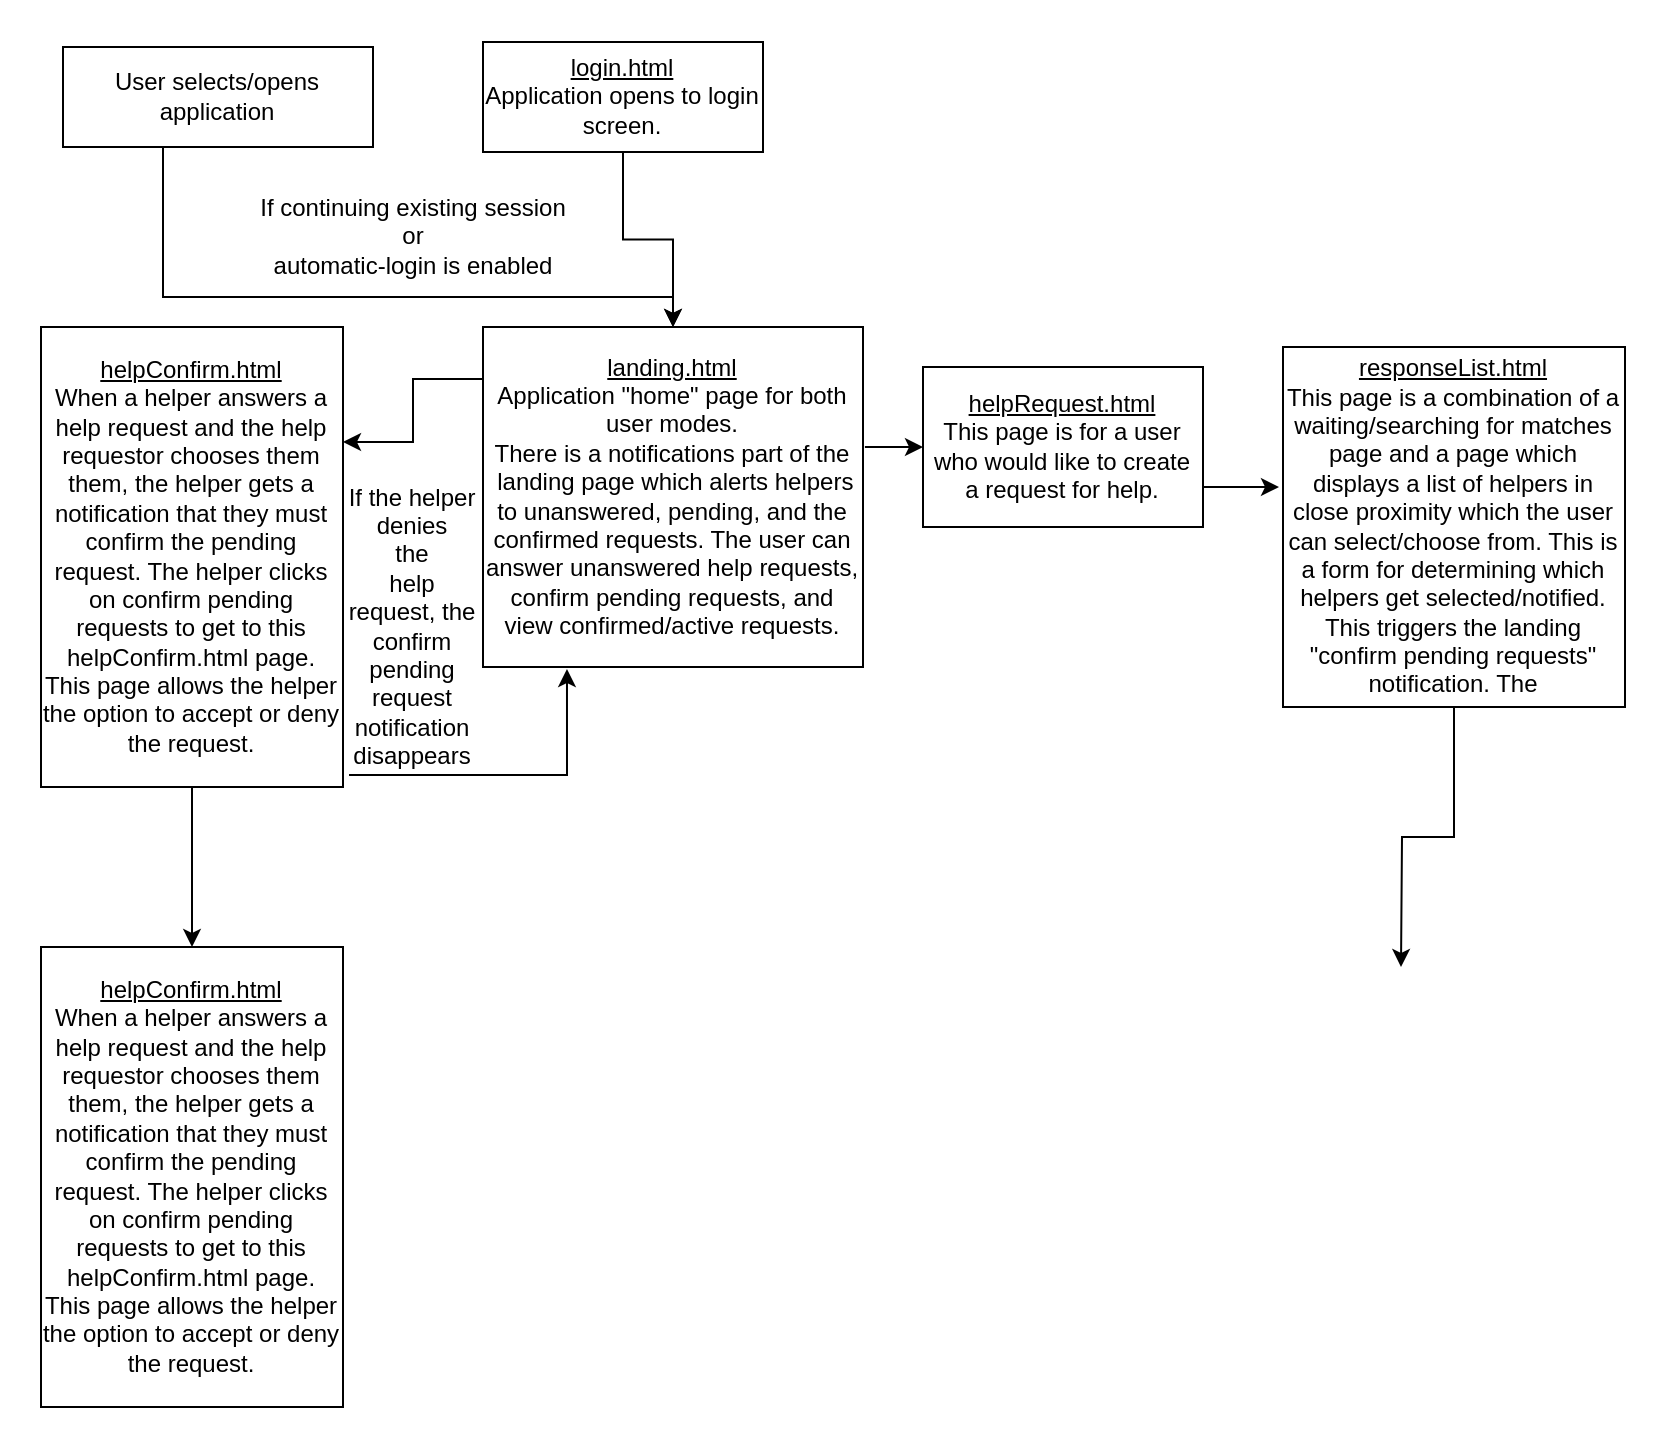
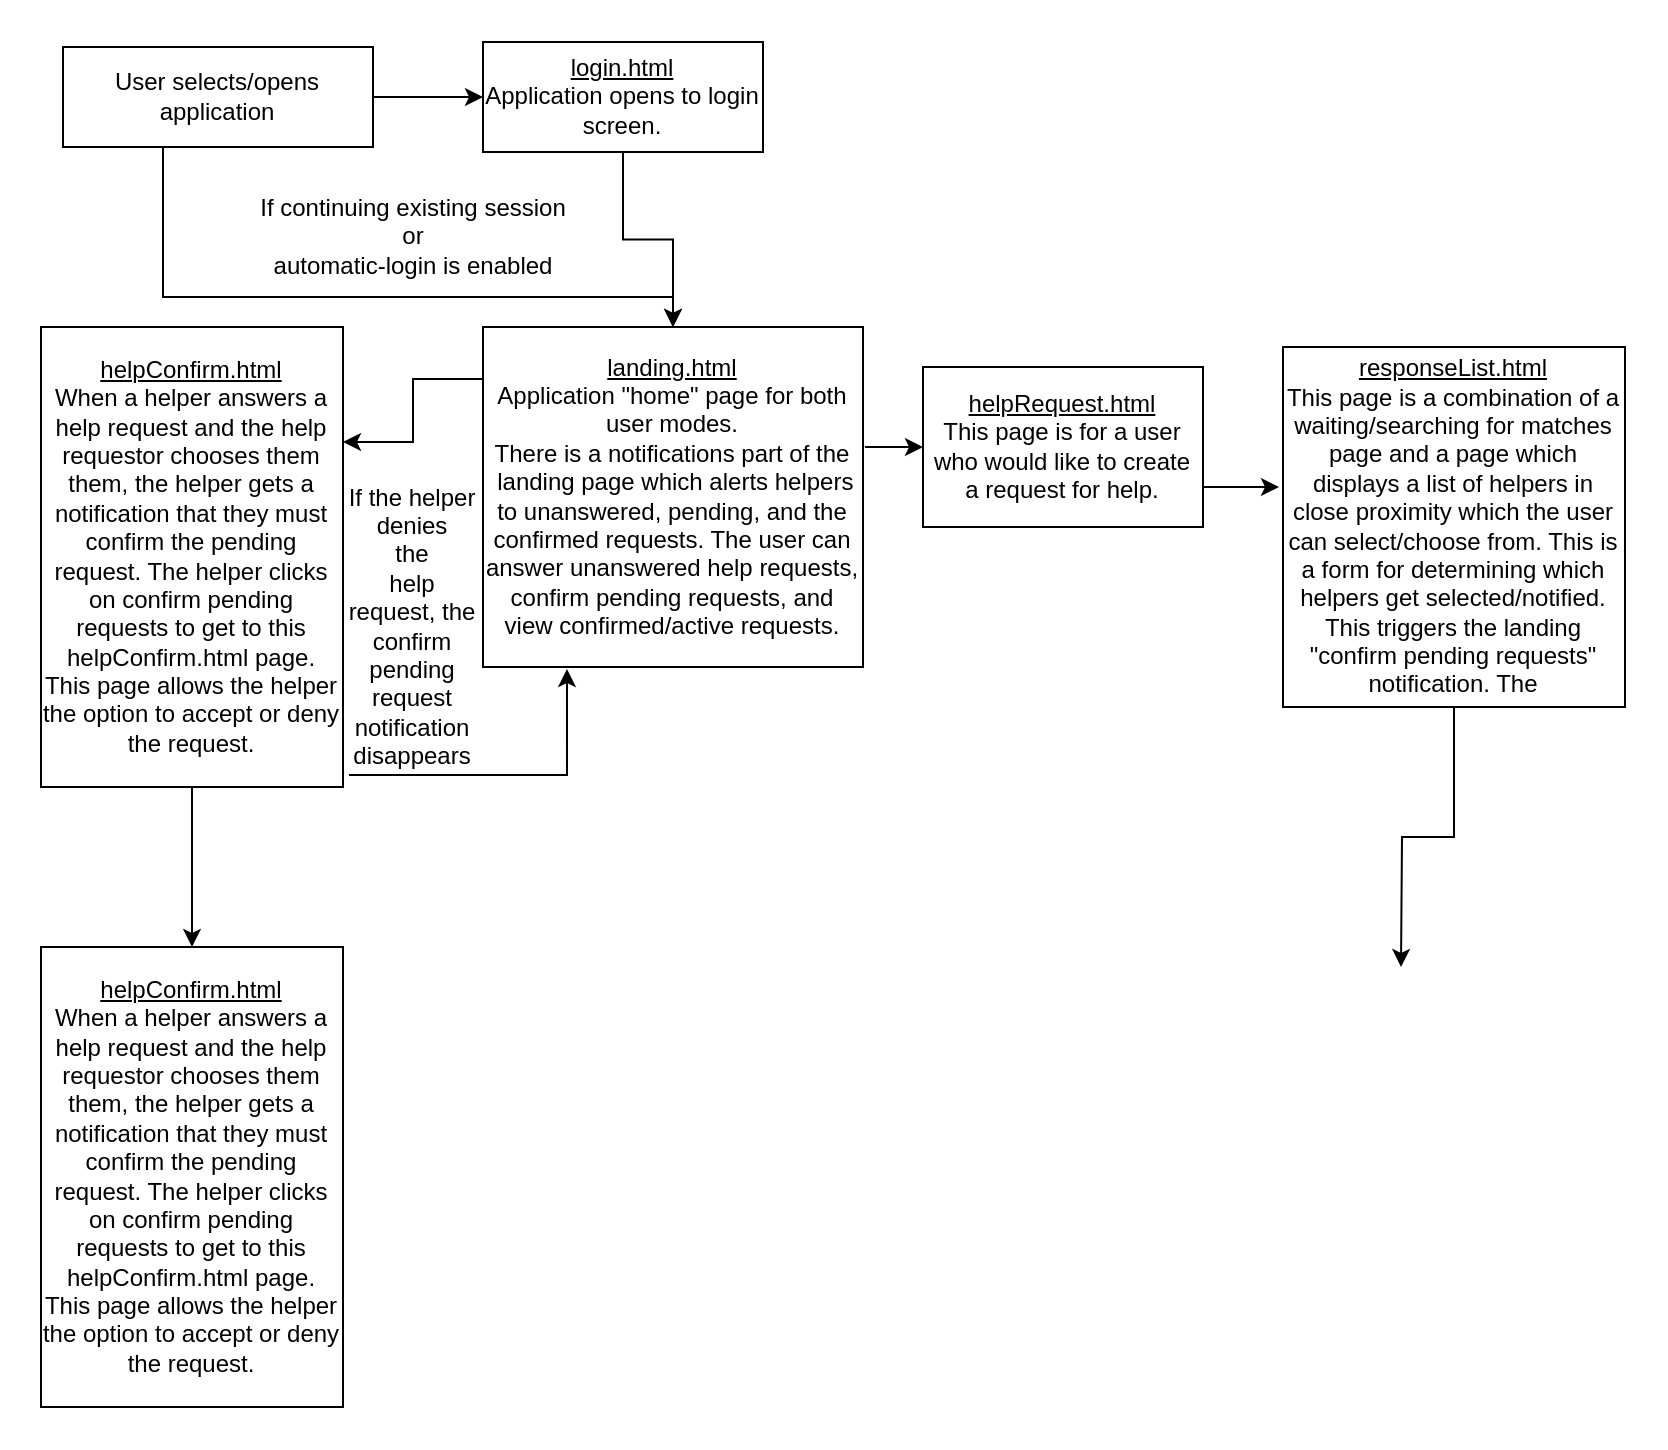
  <mxCell id="0" />
  <mxCell id="1" parent="0" />
+ <mxCell id="2" value="" style="edgeStyle=orthogonalEdgeStyle;rounded=0;orthogonalLoop=1;jettySize=auto;html=1;" edge="1" parent="1" source="17" target="4"><mxGeometry relative="1" as="geometry" /></mxCell>
  <mxCell id="3" value="" style="edgeStyle=orthogonalEdgeStyle;rounded=0;orthogonalLoop=1;jettySize=auto;html=1;exitX=0.5;exitY=1;exitDx=0;exitDy=0;" edge="1" parent="1" source="4" target="7"><mxGeometry relative="1" as="geometry" /></mxCell>
  <mxCell id="4" value="&lt;u&gt;login.html&lt;/u&gt;&lt;br&gt;Application opens to login screen. " style="rounded=0;whiteSpace=wrap;html=1;" vertex="1" parent="1"><mxGeometry x="241" y="20.5" width="140" height="55" as="geometry" /></mxCell>
  <mxCell id="5" value="" style="edgeStyle=orthogonalEdgeStyle;rounded=0;orthogonalLoop=1;jettySize=auto;html=1;exitX=1.005;exitY=0.353;exitDx=0;exitDy=0;exitPerimeter=0;" edge="1" parent="1" source="7" target="13"><mxGeometry relative="1" as="geometry" /></mxCell>
  <mxCell id="6" value="" style="edgeStyle=orthogonalEdgeStyle;rounded=0;orthogonalLoop=1;jettySize=auto;html=1;exitX=0;exitY=0.153;exitDx=0;exitDy=0;exitPerimeter=0;entryX=1;entryY=0.25;entryDx=0;entryDy=0;" edge="1" parent="1" source="7" target="10"><mxGeometry relative="1" as="geometry" /></mxCell>
  <mxCell id="7" value="&lt;u&gt;landing.html&lt;br&gt;&lt;/u&gt;&lt;div&gt;Application &quot;home&quot; page for both user modes.&lt;/div&gt;&lt;div&gt;There is a notifications part of the&lt;br&gt;&lt;/div&gt;&amp;nbsp;landing page which alerts helpers to unanswered, pending, and the confirmed requests. The user can answer unanswered help requests, confirm pending requests, and view confirmed/active requests." style="rounded=0;whiteSpace=wrap;html=1;" vertex="1" parent="1"><mxGeometry x="241" y="163" width="190" height="170" as="geometry" /></mxCell>
  <mxCell id="8" value="" style="edgeStyle=orthogonalEdgeStyle;rounded=0;orthogonalLoop=1;jettySize=auto;html=1;entryX=0.221;entryY=1.006;entryDx=0;entryDy=0;entryPerimeter=0;exitX=1.02;exitY=0.974;exitDx=0;exitDy=0;exitPerimeter=0;" edge="1" parent="1" source="10" target="7"><mxGeometry relative="1" as="geometry"><mxPoint x="201" y="234" as="sourcePoint" /></mxGeometry></mxCell>
  <mxCell id="9" value="" style="edgeStyle=orthogonalEdgeStyle;rounded=0;orthogonalLoop=1;jettySize=auto;html=1;" edge="1" parent="1" source="10" target="11"><mxGeometry relative="1" as="geometry" /></mxCell>
  <mxCell id="10" value="&lt;u&gt;helpConfirm.html&lt;br&gt;&lt;/u&gt;&lt;div&gt;When a helper answers a help request and the help requestor chooses them them, the helper gets a notification that they must confirm the pending request. The helper clicks on confirm pending requests to get to this helpConfirm.html page. This page allows the helper the option to accept or deny the request.&lt;/div&gt;" style="rounded=0;whiteSpace=wrap;html=1;" vertex="1" parent="1"><mxGeometry x="20" y="163" width="151" height="230" as="geometry" /></mxCell>
  <mxCell id="11" value="&lt;u&gt;helpConfirm.html&lt;br&gt;&lt;/u&gt;&lt;div&gt;When a helper answers a help request and the help requestor chooses them them, the helper gets a notification that they must confirm the pending request. The helper clicks on confirm pending requests to get to this helpConfirm.html page. This page allows the helper the option to accept or deny the request.&lt;/div&gt;" style="rounded=0;whiteSpace=wrap;html=1;" vertex="1" parent="1"><mxGeometry x="20" y="473" width="151" height="230" as="geometry" /></mxCell>
  <mxCell id="12" value="" style="edgeStyle=orthogonalEdgeStyle;rounded=0;orthogonalLoop=1;jettySize=auto;html=1;exitX=1;exitY=0.75;exitDx=0;exitDy=0;" edge="1" parent="1" source="13"><mxGeometry relative="1" as="geometry"><mxPoint x="639" y="243" as="targetPoint" /><Array as="points"><mxPoint x="639" y="243" /></Array></mxGeometry></mxCell>
  <mxCell id="13" value="&lt;u&gt;helpRequest.html&lt;br&gt;&lt;/u&gt;This page is for a user who would like to create a request for help.&lt;br&gt;&lt;u&gt;&lt;/u&gt;" style="rounded=0;whiteSpace=wrap;html=1;" vertex="1" parent="1"><mxGeometry x="461" y="183" width="140" height="80" as="geometry" /></mxCell>
  <mxCell id="14" value="" style="edgeStyle=orthogonalEdgeStyle;rounded=0;orthogonalLoop=1;jettySize=auto;html=1;" edge="1" parent="1" source="15"><mxGeometry relative="1" as="geometry"><mxPoint x="700" y="483" as="targetPoint" /></mxGeometry></mxCell>
  <mxCell id="15" value="&lt;u&gt;responseList.html&lt;br&gt;&lt;/u&gt;This page is a combination of a waiting/searching for matches page and a page which displays a list of helpers in close proximity which the user can select/choose from. This is a form for determining which helpers get selected/notified. This triggers the landing &quot;confirm pending requests&quot; notification. The &lt;br&gt;&lt;u&gt;&lt;/u&gt;" style="rounded=0;whiteSpace=wrap;html=1;" vertex="1" parent="1"><mxGeometry x="641" y="173" width="171" height="180" as="geometry" /></mxCell>
  <mxCell id="16" value="" style="edgeStyle=orthogonalEdgeStyle;rounded=0;orthogonalLoop=1;jettySize=auto;html=1;entryX=0.5;entryY=0;entryDx=0;entryDy=0;" edge="1" parent="1" source="17" target="7"><mxGeometry relative="1" as="geometry"><mxPoint x="181" y="148" as="targetPoint" /><Array as="points"><mxPoint x="81" y="148" /><mxPoint x="336" y="148" /></Array></mxGeometry></mxCell>
  <mxCell id="17" value="User selects/opens application" style="rounded=0;whiteSpace=wrap;html=1;" vertex="1" parent="1"><mxGeometry x="31" y="23" width="155" height="50" as="geometry" /></mxCell>
  <mxCell id="18" value="If continuing existing session&lt;br&gt; or &lt;br&gt;automatic-login is enabled" style="text;html=1;align=center;verticalAlign=middle;resizable=0;points=[];autosize=1;" vertex="1" parent="1"><mxGeometry x="121" y="93" width="170" height="50" as="geometry" /></mxCell>
  <mxCell id="19" value="If the helper&lt;br&gt;&lt;div&gt;denies&lt;/div&gt;&lt;div&gt;the&lt;br&gt;&lt;/div&gt;help&lt;br&gt;request, the&lt;br&gt;confirm pending request notification disappears" style="text;html=1;strokeColor=none;fillColor=none;align=center;verticalAlign=middle;whiteSpace=wrap;rounded=0;" vertex="1" parent="1"><mxGeometry x="171" y="243" width="70" height="140" as="geometry" /></mxCell>
